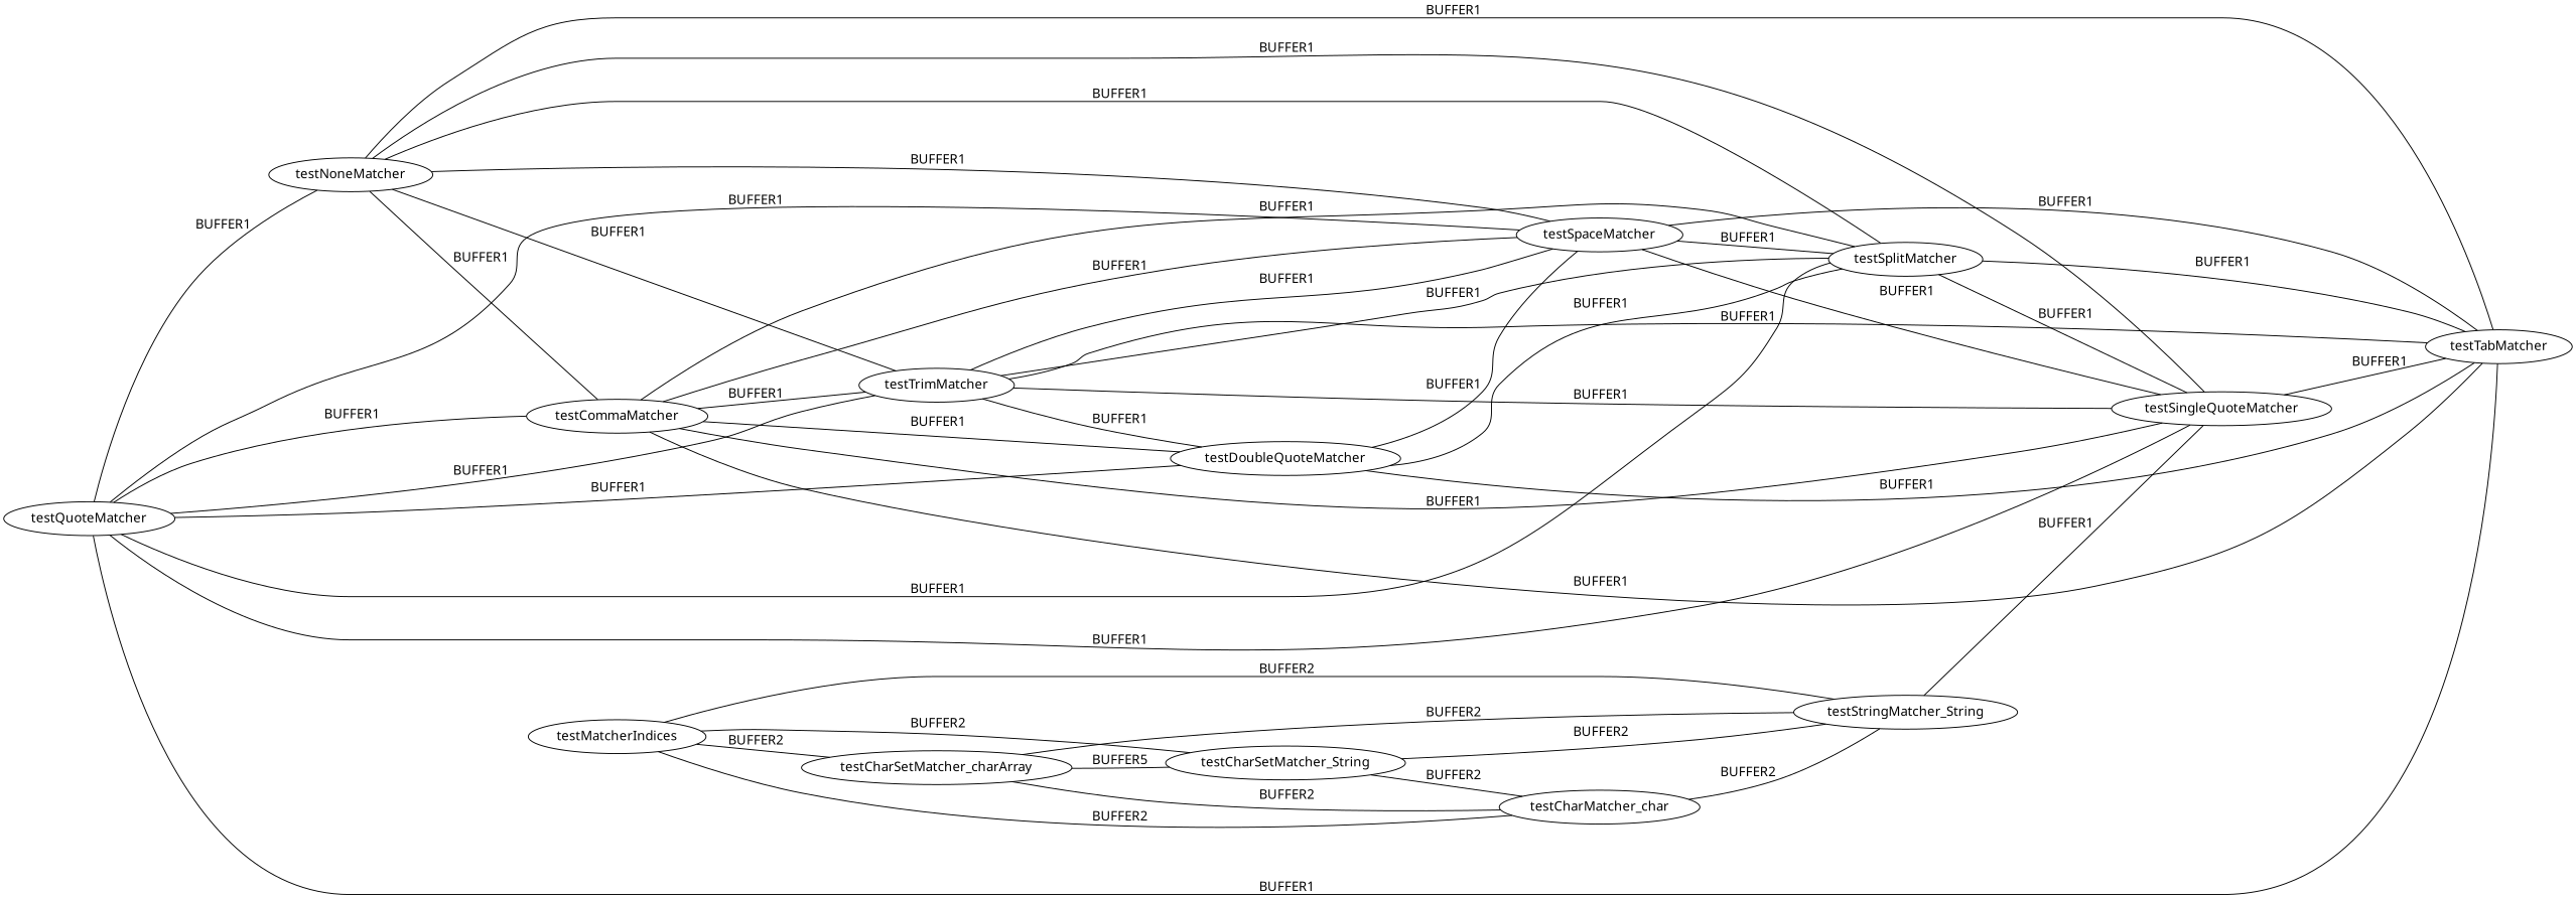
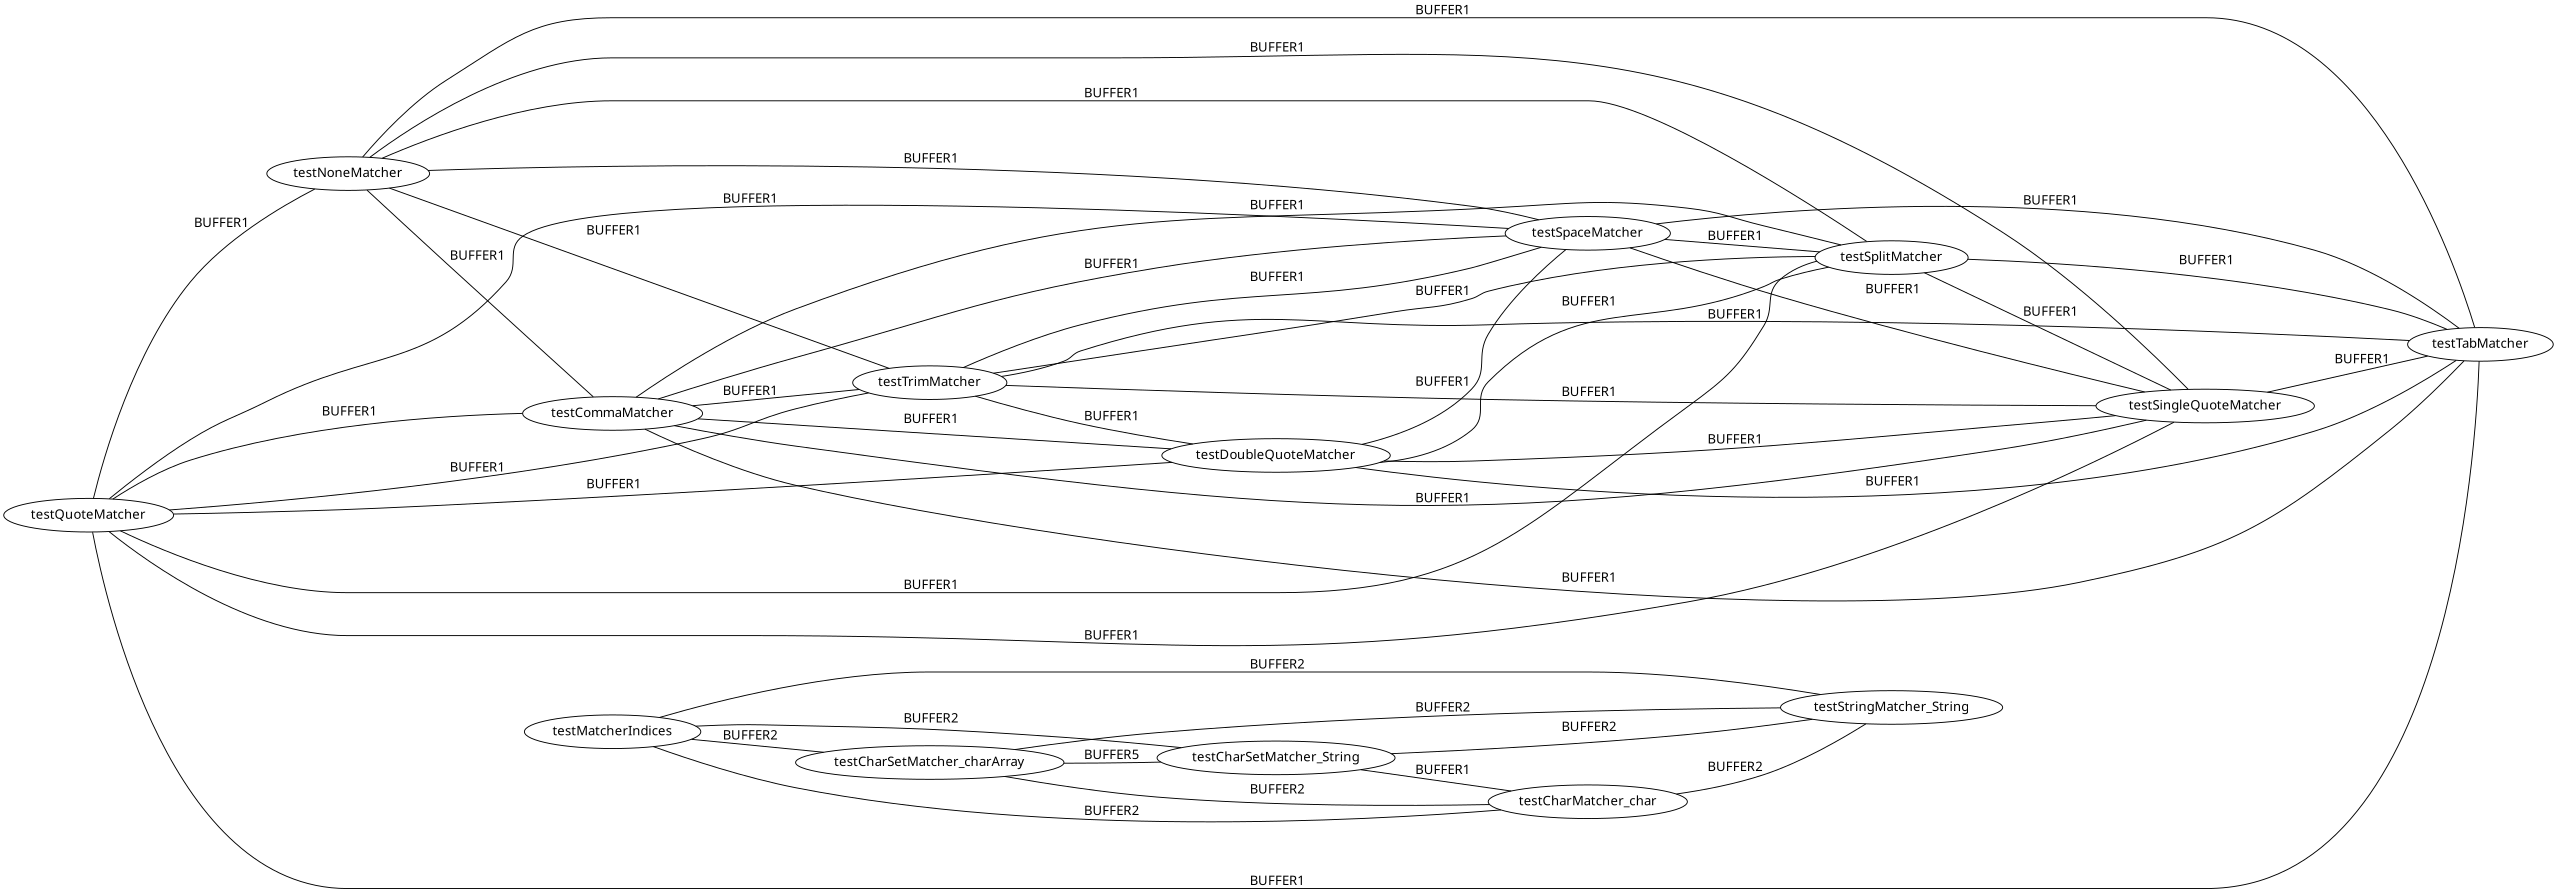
  digraph {
    fontname="Noto Sans"
    rankdir=LR
    node [fontname="Noto Sans"]
    edge [dir=none fontname="Noto Sans"]
    testMatcherIndices
    testCharSetMatcher_charArray
    testCharSetMatcher_String
    testCharMatcher_char
    testStringMatcher_String
    testQuoteMatcher
    testNoneMatcher
    testCommaMatcher
    testTrimMatcher
    testDoubleQuoteMatcher
    testSpaceMatcher
    testSplitMatcher
    testSingleQuoteMatcher
    testTabMatcher
    testMatcherIndices -> testCharSetMatcher_charArray [label=" BUFFER2"]
    testMatcherIndices -> testCharSetMatcher_String [label=" BUFFER2"]
    testMatcherIndices -> testCharMatcher_char [label=" BUFFER2"]
    testMatcherIndices -> testStringMatcher_String [label=" BUFFER2"]
    testCharSetMatcher_charArray -> testCharSetMatcher_String [label=" BUFFER5"]
    testCharSetMatcher_charArray -> testCharMatcher_char [label=" BUFFER2"]
    testCharSetMatcher_charArray -> testStringMatcher_String [label=" BUFFER2"]
-   testCharSetMatcher_String -> testCharMatcher_char [label=" BUFFER2"]
+   testCharSetMatcher_String -> testCharMatcher_char [label=" BUFFER1"]
    testCharSetMatcher_String -> testStringMatcher_String [label=" BUFFER2"]
    testCharMatcher_char -> testStringMatcher_String [label=" BUFFER2"]
    testQuoteMatcher -> testNoneMatcher [label=" BUFFER1"]
    testQuoteMatcher -> testCommaMatcher [label=" BUFFER1"]
    testQuoteMatcher -> testTrimMatcher [label=" BUFFER1"]
    testQuoteMatcher -> testDoubleQuoteMatcher [label=" BUFFER1"]
    testQuoteMatcher -> testSpaceMatcher [label=" BUFFER1"]
    testQuoteMatcher -> testSplitMatcher [label=" BUFFER1"]
    testQuoteMatcher -> testSingleQuoteMatcher [label=" BUFFER1"]
    testQuoteMatcher -> testTabMatcher [label=" BUFFER1"]
    testNoneMatcher -> testCommaMatcher [label=" BUFFER1"]
    testNoneMatcher -> testTrimMatcher [label=" BUFFER1"]
    testNoneMatcher -> testSpaceMatcher [label=" BUFFER1"]
    testNoneMatcher -> testSplitMatcher [label=" BUFFER1"]
    testNoneMatcher -> testSingleQuoteMatcher [label=" BUFFER1"]
    testNoneMatcher -> testTabMatcher [label=" BUFFER1"]
    testCommaMatcher -> testTrimMatcher [label=" BUFFER1"]
    testCommaMatcher -> testDoubleQuoteMatcher [label=" BUFFER1"]
    testCommaMatcher -> testSpaceMatcher [label=" BUFFER1"]
    testCommaMatcher -> testSplitMatcher [label=" BUFFER1"]
    testCommaMatcher -> testSingleQuoteMatcher [label=" BUFFER1"]
    testCommaMatcher -> testTabMatcher [label=" BUFFER1"]
    testTrimMatcher -> testDoubleQuoteMatcher [label=" BUFFER1"]
    testTrimMatcher -> testSpaceMatcher [label=" BUFFER1"]
    testTrimMatcher -> testSplitMatcher [label=" BUFFER1"]
    testTrimMatcher -> testSingleQuoteMatcher [label=" BUFFER1"]
    testTrimMatcher -> testTabMatcher [label=" BUFFER1"]
    testDoubleQuoteMatcher -> testSpaceMatcher [label=" BUFFER1"]
    testDoubleQuoteMatcher -> testSplitMatcher [label=" BUFFER1"]
-   testStringMatcher_String -> testSingleQuoteMatcher [label=" BUFFER1"]
+   testDoubleQuoteMatcher -> testSingleQuoteMatcher [label=" BUFFER1"]
    testDoubleQuoteMatcher -> testTabMatcher [label=" BUFFER1"]
    testSpaceMatcher -> testSplitMatcher [label=" BUFFER1"]
    testSpaceMatcher -> testSingleQuoteMatcher [label=" BUFFER1"]
    testSpaceMatcher -> testTabMatcher [label=" BUFFER1"]
    testSplitMatcher -> testSingleQuoteMatcher [label=" BUFFER1"]
    testSplitMatcher -> testTabMatcher [label=" BUFFER1"]
    testSingleQuoteMatcher -> testTabMatcher [label=" BUFFER1"]
  }
